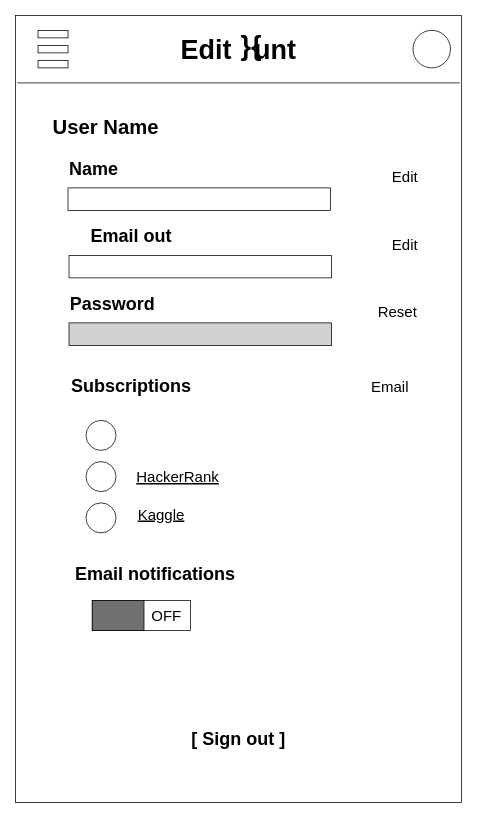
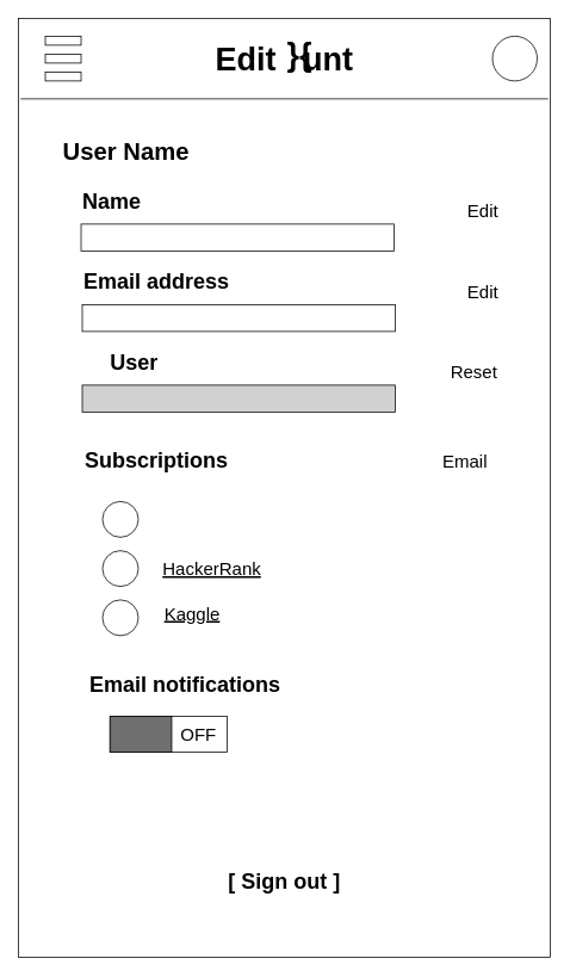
  <mxCell id="0" />
  <mxCell id="1" parent="0" />
  <mxCell id="2" value="" style="rounded=0;whiteSpace=wrap;html=1;" vertex="1" parent="1"><mxGeometry x="20" y="20" width="594.67" height="1049.41" as="geometry" /></mxCell>
  <mxCell id="3" value="" style="endArrow=none;html=1;rounded=0;" edge="1" parent="1"><mxGeometry width="50" height="50" relative="1" as="geometry"><mxPoint x="612.34" y="110" as="sourcePoint" /><mxPoint x="22.34" y="110" as="targetPoint" /></mxGeometry></mxCell>
  <mxCell id="4" value="Edit&amp;nbsp; &amp;nbsp;unt" style="text;html=1;align=center;verticalAlign=middle;resizable=0;points=[];autosize=1;strokeColor=none;fillColor=none;fontSize=36;fontStyle=1" vertex="1" parent="1"><mxGeometry x="222.34" y="40" width="190" height="50" as="geometry" /></mxCell>
  <mxCell id="5" value="" style="ellipse;whiteSpace=wrap;html=1;aspect=fixed;fontSize=22;" vertex="1" parent="1"><mxGeometry x="550" y="40" width="50" height="50" as="geometry" /></mxCell>
  <mxCell id="6" value="" style="rounded=0;whiteSpace=wrap;html=1;fontSize=22;" vertex="1" parent="1"><mxGeometry x="50" y="40" width="40" height="10" as="geometry" /></mxCell>
  <mxCell id="7" value="" style="rounded=0;whiteSpace=wrap;html=1;fontSize=22;" vertex="1" parent="1"><mxGeometry x="50" y="60" width="40" height="10" as="geometry" /></mxCell>
  <mxCell id="8" value="" style="rounded=0;whiteSpace=wrap;html=1;fontSize=22;" vertex="1" parent="1"><mxGeometry x="50" y="80" width="40" height="10" as="geometry" /></mxCell>
  <mxCell id="9" value="User Name" style="text;html=1;align=center;verticalAlign=middle;resizable=0;points=[];autosize=1;strokeColor=none;fillColor=none;fontSize=27;fontStyle=1" vertex="1" parent="1"><mxGeometry x="45" y="150" width="190" height="40" as="geometry" /></mxCell>
  <mxCell id="10" value="Name" style="text;html=1;align=center;verticalAlign=middle;resizable=0;points=[];autosize=1;strokeColor=none;fillColor=none;fontSize=24;fontStyle=1" vertex="1" parent="1"><mxGeometry x="84" y="210" width="80" height="30" as="geometry" /></mxCell>
- <mxCell id="11" value="Email out" style="text;html=1;align=center;verticalAlign=middle;resizable=0;points=[];autosize=1;strokeColor=none;fillColor=none;fontSize=24;fontStyle=1" vertex="1" parent="1"><mxGeometry x="84" y="300" width="180" height="30" as="geometry" /></mxCell>
+ <mxCell id="11" value="Email address" style="text;html=1;align=center;verticalAlign=middle;resizable=0;points=[];autosize=1;strokeColor=none;fillColor=none;fontSize=24;fontStyle=1" vertex="1" parent="1"><mxGeometry x="84" y="300" width="180" height="30" as="geometry" /></mxCell>
  <mxCell id="12" value="Subscriptions" style="text;html=1;align=center;verticalAlign=middle;resizable=0;points=[];autosize=1;strokeColor=none;fillColor=none;fontSize=24;fontStyle=1" vertex="1" parent="1"><mxGeometry x="84" y="500" width="180" height="30" as="geometry" /></mxCell>
  <mxCell id="13" value="Edit" style="text;html=1;align=center;verticalAlign=middle;resizable=0;points=[];autosize=1;strokeColor=none;fillColor=none;fontSize=20;" vertex="1" parent="1"><mxGeometry x="514" y="220" width="50" height="30" as="geometry" /></mxCell>
  <mxCell id="14" value="Edit" style="text;html=1;align=center;verticalAlign=middle;resizable=0;points=[];autosize=1;strokeColor=none;fillColor=none;fontSize=20;" vertex="1" parent="1"><mxGeometry x="514" y="310" width="50" height="30" as="geometry" /></mxCell>
  <mxCell id="15" value="" style="rounded=0;whiteSpace=wrap;html=1;fontSize=20;" vertex="1" parent="1"><mxGeometry x="90" y="250" width="350" height="30" as="geometry" /></mxCell>
  <mxCell id="16" value="" style="rounded=0;whiteSpace=wrap;html=1;fontSize=20;" vertex="1" parent="1"><mxGeometry x="91.33" y="340" width="350" height="30" as="geometry" /></mxCell>
  <mxCell id="17" value="" style="ellipse;whiteSpace=wrap;html=1;aspect=fixed;fontSize=22;" vertex="1" parent="1"><mxGeometry x="114" y="560" width="40" height="40" as="geometry" /></mxCell>
  <mxCell id="18" value="&lt;u&gt;HackerRank&lt;/u&gt;" style="text;html=1;align=center;verticalAlign=middle;resizable=0;points=[];autosize=1;strokeColor=none;fillColor=none;fontSize=20;" vertex="1" parent="1"><mxGeometry x="171" y="620" width="130" height="30" as="geometry" /></mxCell>
  <mxCell id="19" value="" style="ellipse;whiteSpace=wrap;html=1;aspect=fixed;fontSize=22;" vertex="1" parent="1"><mxGeometry x="114" y="615" width="40" height="40" as="geometry" /></mxCell>
  <mxCell id="20" value="&lt;u&gt;Kaggle&lt;/u&gt;" style="text;html=1;align=center;verticalAlign=middle;resizable=0;points=[];autosize=1;strokeColor=none;fillColor=none;fontSize=20;" vertex="1" parent="1"><mxGeometry x="174" y="670" width="80" height="30" as="geometry" /></mxCell>
  <mxCell id="21" value="" style="ellipse;whiteSpace=wrap;html=1;aspect=fixed;fontSize=22;" vertex="1" parent="1"><mxGeometry x="114" y="670" width="40" height="40" as="geometry" /></mxCell>
  <mxCell id="22" value="Email" style="text;html=1;align=center;verticalAlign=middle;resizable=0;points=[];autosize=1;strokeColor=none;fillColor=none;fontSize=20;" vertex="1" parent="1"><mxGeometry x="474" y="500" width="90" height="30" as="geometry" /></mxCell>
  <mxCell id="23" value="Email notifications" style="text;html=1;align=center;verticalAlign=middle;resizable=0;points=[];autosize=1;strokeColor=none;fillColor=none;fontSize=24;fontStyle=1" vertex="1" parent="1"><mxGeometry x="91.33" y="750" width="230" height="30" as="geometry" /></mxCell>
  <mxCell id="24" value="" style="rounded=0;whiteSpace=wrap;html=1;fontSize=20;" vertex="1" parent="1"><mxGeometry x="122.33" y="800" width="131" height="40" as="geometry" /></mxCell>
  <mxCell id="25" value="" style="endArrow=none;html=1;rounded=0;fontSize=20;exitX=0.5;exitY=0;exitDx=0;exitDy=0;entryX=0.5;entryY=1;entryDx=0;entryDy=0;" edge="1" parent="1" source="24" target="24"><mxGeometry width="50" height="50" relative="1" as="geometry"><mxPoint x="452.33" y="670" as="sourcePoint" /><mxPoint x="502.33" y="620" as="targetPoint" /></mxGeometry></mxCell>
  <mxCell id="26" value="OFF" style="text;html=1;align=center;verticalAlign=middle;resizable=0;points=[];autosize=1;strokeColor=none;fillColor=none;fontSize=20;" vertex="1" parent="1"><mxGeometry x="190.66" y="805" width="60" height="30" as="geometry" /></mxCell>
  <mxCell id="27" value="" style="rounded=0;whiteSpace=wrap;html=1;fontSize=20;fillColor=#707070;" vertex="1" parent="1"><mxGeometry x="122.33" y="800" width="69" height="40" as="geometry" /></mxCell>
  <mxCell id="28" value="}{" style="text;html=1;align=center;verticalAlign=middle;resizable=0;points=[];autosize=1;strokeColor=none;fillColor=none;fontSize=36;fontStyle=1" vertex="1" parent="1"><mxGeometry x="314" y="35" width="40" height="50" as="geometry" /></mxCell>
  <mxCell id="29" value="[ Sign out ]" style="text;html=1;align=center;verticalAlign=middle;resizable=0;points=[];autosize=1;strokeColor=none;fillColor=none;fontSize=24;fontStyle=1" vertex="1" parent="1"><mxGeometry x="247.33" y="970" width="140" height="30" as="geometry" /></mxCell>
- <mxCell id="30" value="Password" style="text;html=1;align=center;verticalAlign=middle;resizable=0;points=[];autosize=1;strokeColor=none;fillColor=none;fontSize=24;fontStyle=1" vertex="1" parent="1"><mxGeometry x="84" y="390" width="130" height="30" as="geometry" /></mxCell>
+ <mxCell id="30" value="User" style="text;html=1;align=center;verticalAlign=middle;resizable=0;points=[];autosize=1;strokeColor=none;fillColor=none;fontSize=24;fontStyle=1" vertex="1" parent="1"><mxGeometry x="84" y="390" width="130" height="30" as="geometry" /></mxCell>
  <mxCell id="31" value="Reset" style="text;html=1;align=center;verticalAlign=middle;resizable=0;points=[];autosize=1;strokeColor=none;fillColor=none;fontSize=20;" vertex="1" parent="1"><mxGeometry x="494" y="400" width="70" height="30" as="geometry" /></mxCell>
  <mxCell id="32" value="" style="rounded=0;whiteSpace=wrap;html=1;fontSize=20;fontColor=#D1D1D1;fillColor=#D1D1D1;" vertex="1" parent="1"><mxGeometry x="91.33" y="430" width="350" height="30" as="geometry" /></mxCell>
